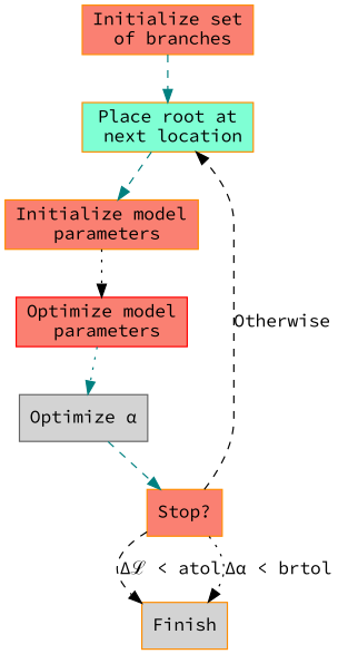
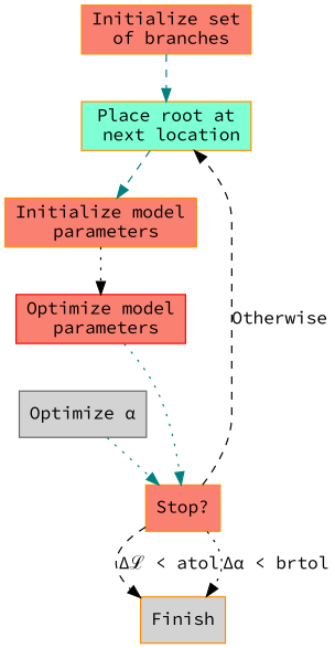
  digraph {
    fontname="Source Code Pro"
    node [color=darkorange fillcolor=salmon fontname="Source Code Pro" shape=box style=filled]
    edge [color=teal fontname="Source Code Pro" style=dashed]
    n1 [label="Initialize set\n of branches"]
    n2 [fillcolor=aquamarine label="Place root at\n next location"]
    n3 [label="Initialize model\n parameters"]
    n4 [color=red label="Optimize model\n parameters"]
    n5 [color=gray40 fillcolor=lightgrey label="Optimize α"]
    n6 [label="Stop?"]
    n7 [fillcolor=lightgrey label=Finish]
    n1 -> n2
    n2 -> n3
    n3 -> n4 [color=black style=dotted]
-   n4 -> n5 [style=dotted]
-   n5 -> n6
+   n4 -> n6 [style=dotted]
+   n5 -> n6 [style=dotted]
    n6 -> n2 [color=black label=Otherwise]
    n6 -> n7 [color=black label="Δℒ < atol"]
    n6 -> n7 [color=black label="Δα < brtol" style=dotted]
  }
